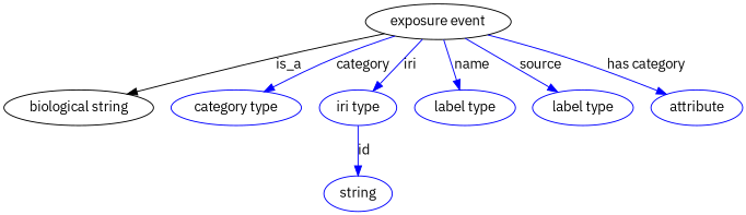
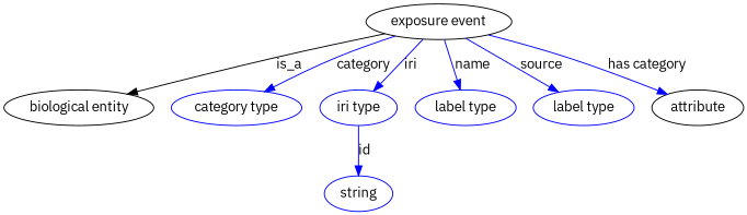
  digraph {
    fontname="IBM Plex Sans"
    node [fontname="IBM Plex Sans" color=blue]
    edge [fontname="IBM Plex Sans" color=blue style=solid]
    n1 [height=0.5 label="exposure event" width=1.7693 color=""]
-   "biological entity" [height=0.5 width=1.8957 label="biological string" color=""]
+   "biological entity" [height=0.5 width=1.8957 color=""]
    n3 [height=0.5 label="category type" width=1.6249]
    n4 [height=0.5 label="iri type" width=1.011]
    n5 [height=0.5 label="label type" width=1.2638]
    n6 [height=0.5 label="label type" width=1.2638]
-   n7 [height=0.5 label=attribute width=1.1193]
+   n7 [color=black height=0.5 label=attribute width=1.1193]
    n8 [height=0.5 label=string width=0.84854]
    n1 -> "biological entity" [label=is_a color="" style=""]
    n1 -> n3 [label=category]
    n1 -> n4 [label=iri]
    n1 -> n5 [label=name]
    n1 -> n6 [label=source]
    n1 -> n7 [label="has category"]
    n4 -> n8 [label=id]
  }
